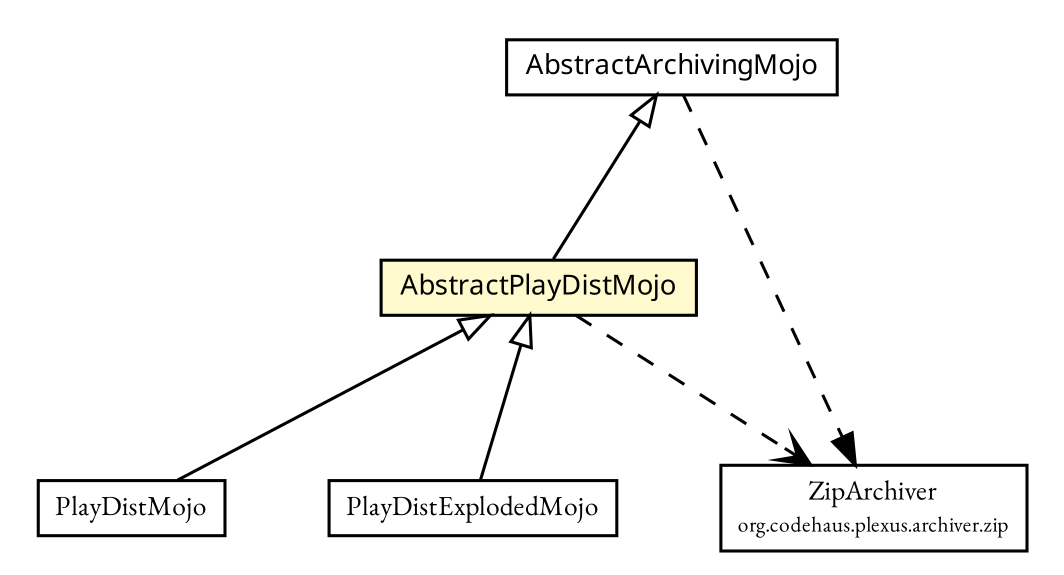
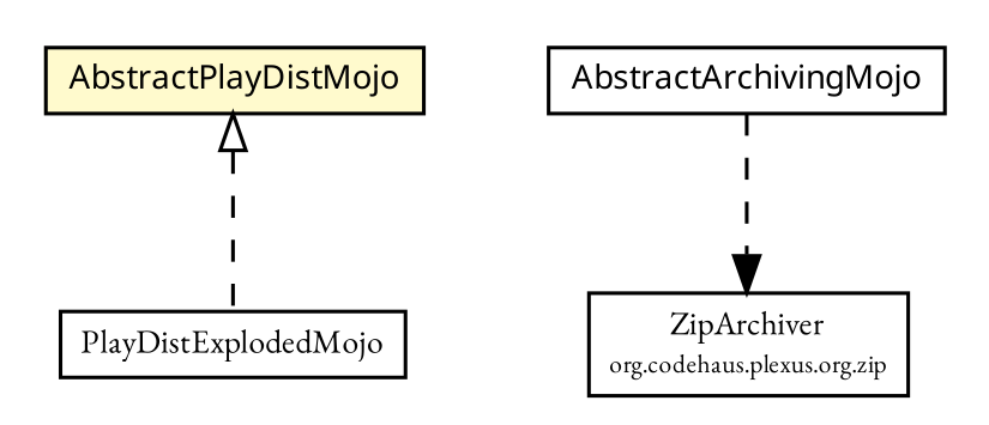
  digraph {
    fontname="EB Garamond"
    node [fontcolor=black fontname="EB Garamond" fontsize=9.0 shape=plaintext]
    edge [arrowtail=empty dir=back fontname="EB Garamond" fontsize=10 headport=p labelfontname=arial labelfontsize=10 tailport=p]
-   n1 [label=<<table border="0" cellborder="1" cellspacing="0" cellpadding="2" port="p" href="./PlayDistMojo.html"> 		<tr><td><table border="0" cellspacing="0" cellpadding="1"> 			<tr><td> PlayDistMojo </td></tr> 		</table></td></tr> 		</table>>]
    n2 [label=<<table border="0" cellborder="1" cellspacing="0" cellpadding="2" port="p" href="./PlayDistExplodedMojo.html"> 		<tr><td><table border="0" cellspacing="0" cellpadding="1"> 			<tr><td> PlayDistExplodedMojo </td></tr> 		</table></td></tr> 		</table>>]
    n3 [label=<<table border="0" cellborder="1" cellspacing="0" cellpadding="2" port="p" bgcolor="lemonChiffon" href="./AbstractPlayDistMojo.html"> 		<tr><td><table border="0" cellspacing="0" cellpadding="1"> 			<tr><td><font face="ariali"> AbstractPlayDistMojo </font></td></tr> 		</table></td></tr> 		</table>>]
-   n4 [label=<<table border="0" cellborder="1" cellspacing="0" cellpadding="2" port="p" href="http://maven-play-plugin.googlecode.com/svn/apidocs/org/codehaus/plexus/plexus-archiver/2.3/org/codehaus/plexus/archiver/zip/ZipArchiver.html"> 		<tr><td><table border="0" cellspacing="0" cellpadding="1"> 			<tr><td> ZipArchiver </td></tr> 			<tr><td><font point-size="7.0"> org.codehaus.plexus.archiver.zip </font></td></tr> 		</table></td></tr> 		</table>>]
+   n4 [label=<<table border="0" cellborder="1" cellspacing="0" cellpadding="2" port="p" href="http://maven-play-plugin.googlecode.com/svn/apidocs/org/codehaus/plexus/plexus-archiver/2.3/org/codehaus/plexus/archiver/zip/ZipArchiver.html"> 		<tr><td><table border="0" cellspacing="0" cellpadding="1"> 			<tr><td> ZipArchiver </td></tr> 			<tr><td><font point-size="7.0"> org.codehaus.plexus.org.zip </font></td></tr> 		</table></td></tr> 		</table>>]
    n5 [label=<<table border="0" cellborder="1" cellspacing="0" cellpadding="2" port="p" href="./AbstractArchivingMojo.html"> 		<tr><td><table border="0" cellspacing="0" cellpadding="1"> 			<tr><td><font face="ariali"> AbstractArchivingMojo </font></td></tr> 		</table></td></tr> 		</table>>]
-   n3 -> n1
-   n3 -> n2
-   n3 -> n4 [arrowhead=open color=black fontcolor=black fontsize=10.0 style=dashed arrowtail="" dir=""]
-   n5 -> n3
+   n3 -> n2 [style=dashed]
    n5 -> n4 [arrowhead=normal color=black fontcolor=black fontsize=10.0 style=dashed arrowtail="" dir=""]
  }
